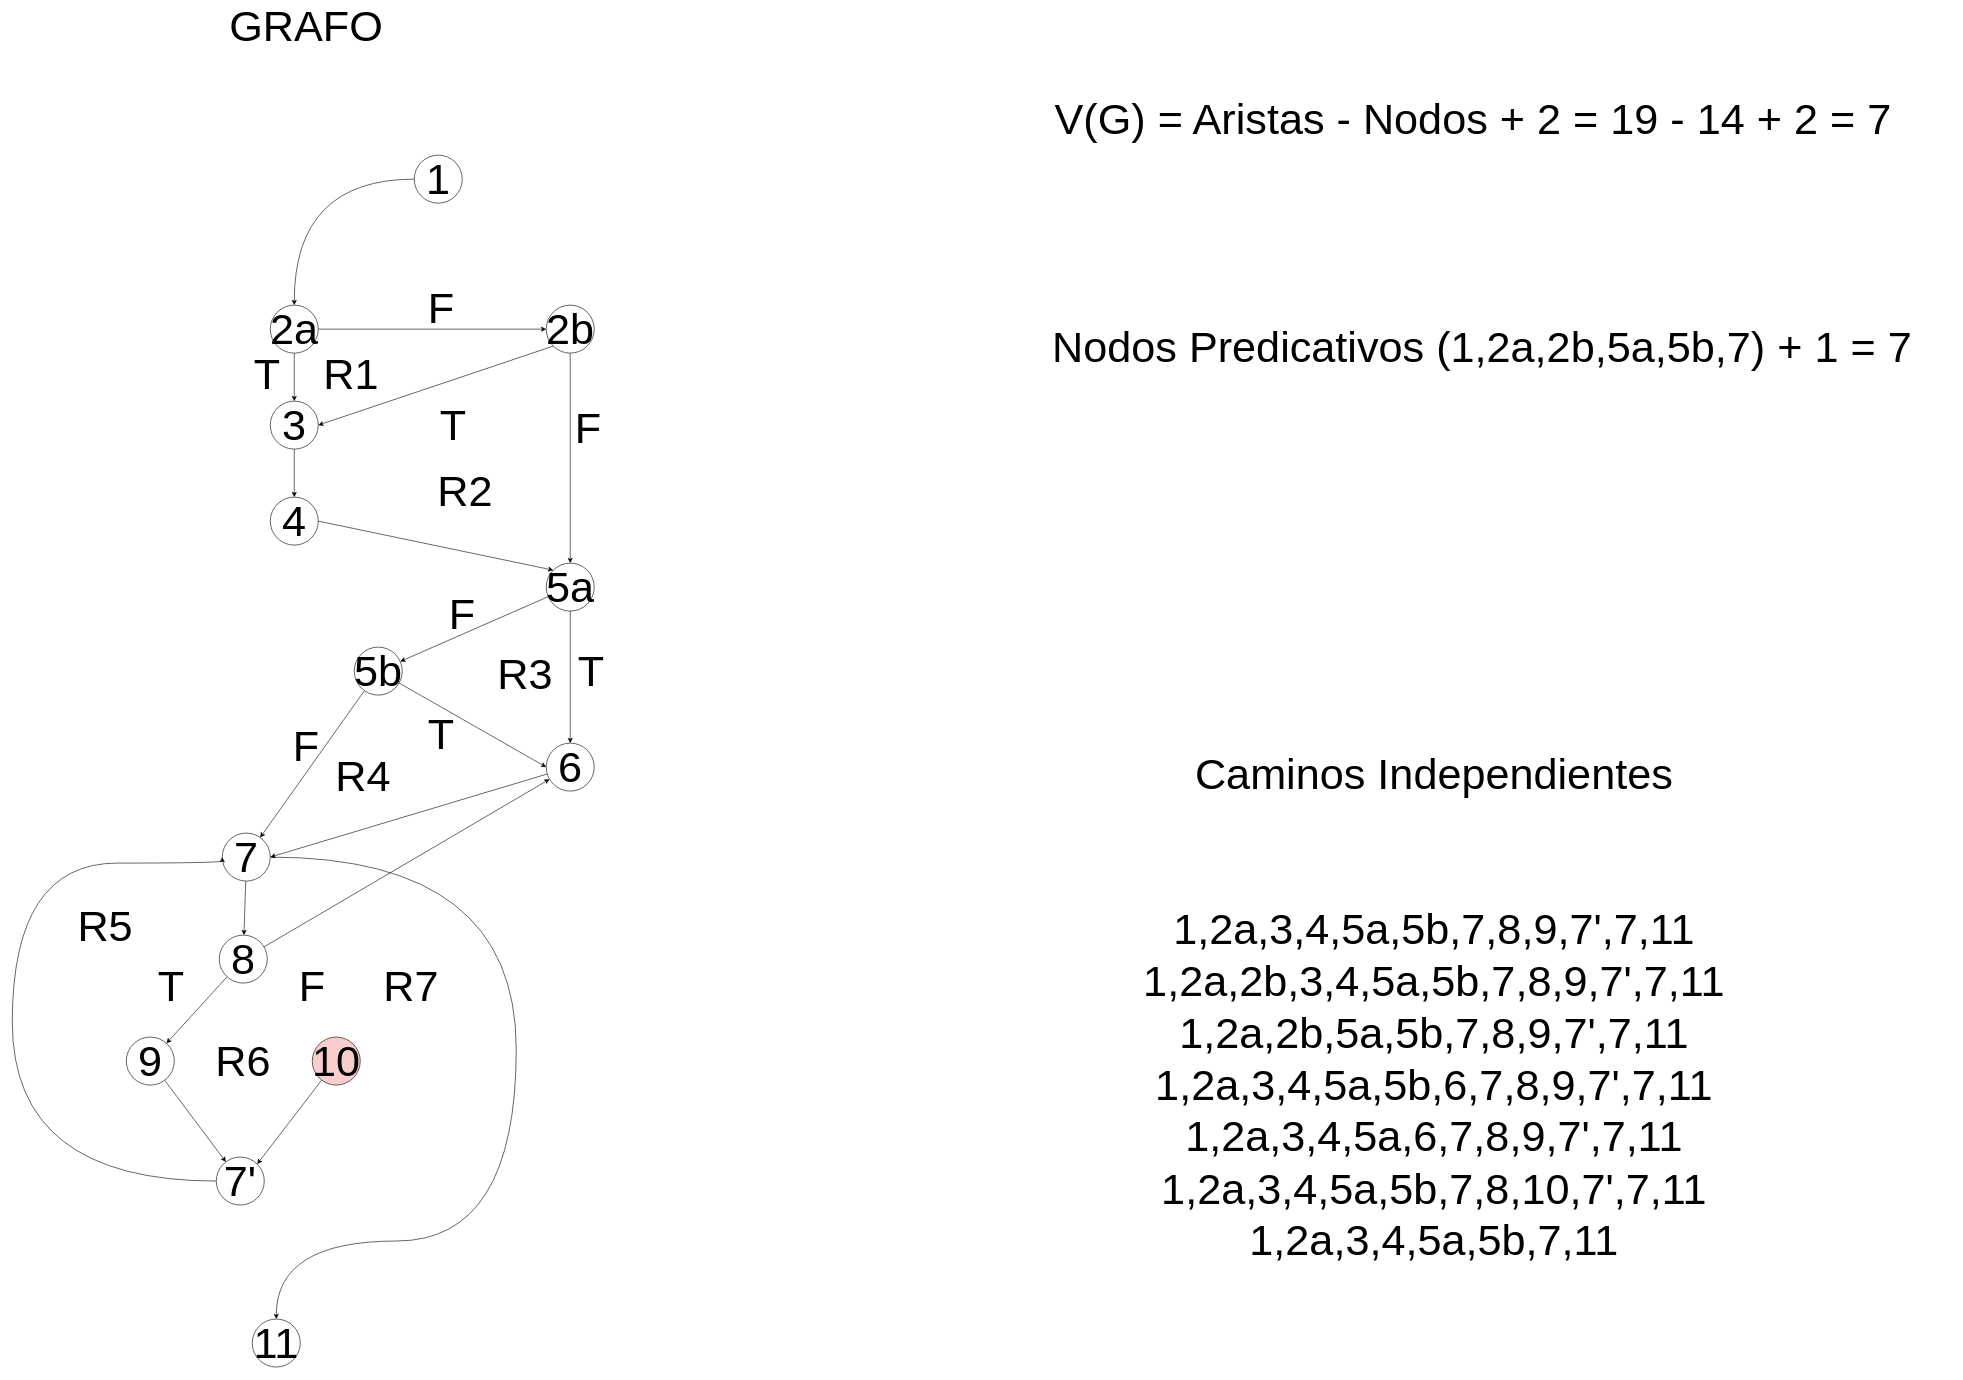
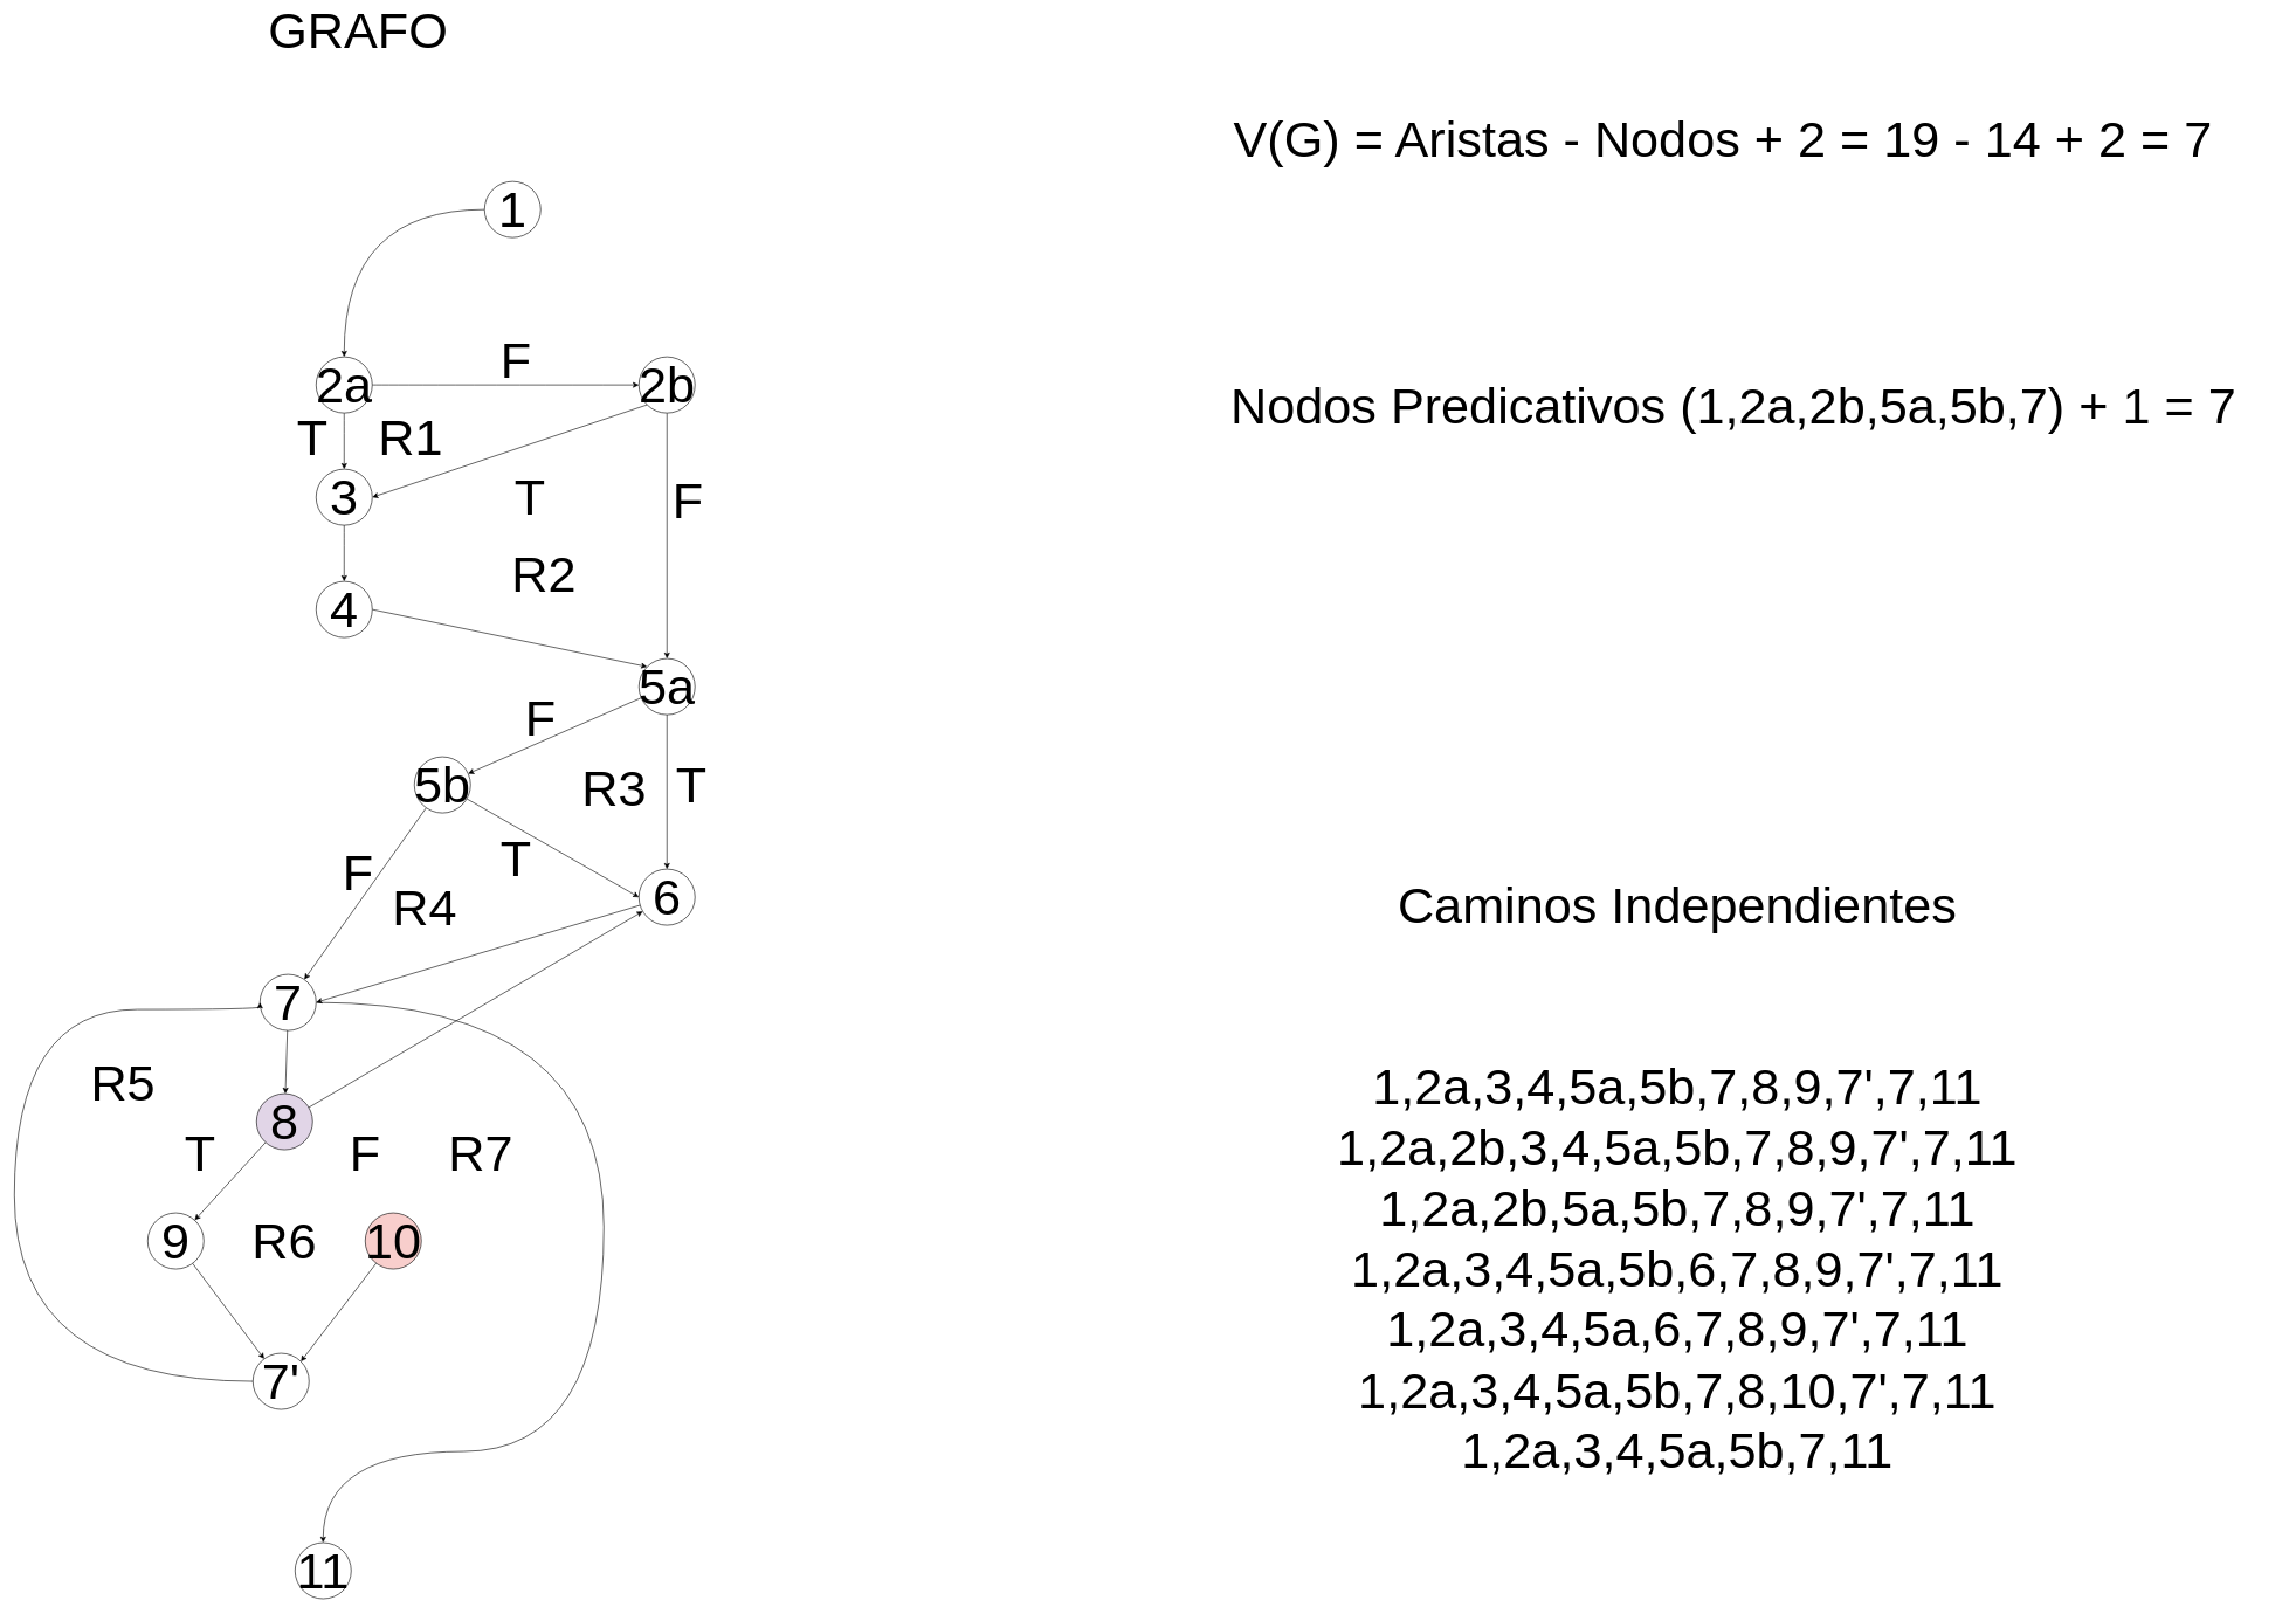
  <mxCell id="0" />
  <mxCell id="1" parent="0" />
  <mxCell id="2" value="" style="rounded=0;orthogonalLoop=1;jettySize=auto;html=1;fontSize=72;edgeStyle=orthogonalEdgeStyle;curved=1;" parent="1" source="3" target="7" edge="1"><mxGeometry relative="1" as="geometry" /></mxCell>
  <mxCell id="3" value="1" style="ellipse;whiteSpace=wrap;html=1;aspect=fixed;fontSize=72;strokeColor=#000000;" parent="1" vertex="1"><mxGeometry x="690" y="250" width="80" height="80" as="geometry" /></mxCell>
  <mxCell id="4" value="GRAFO" style="text;html=1;strokeColor=none;fillColor=none;align=center;verticalAlign=middle;whiteSpace=wrap;rounded=0;fontSize=72;" parent="1" vertex="1"><mxGeometry x="480" y="20" width="60" height="30" as="geometry" /></mxCell>
  <mxCell id="5" value="" style="edgeStyle=orthogonalEdgeStyle;curved=1;rounded=0;orthogonalLoop=1;jettySize=auto;html=1;fontSize=72;" parent="1" source="7" target="12" edge="1"><mxGeometry relative="1" as="geometry" /></mxCell>
  <mxCell id="6" style="edgeStyle=orthogonalEdgeStyle;curved=1;rounded=0;orthogonalLoop=1;jettySize=auto;html=1;exitX=1;exitY=0.5;exitDx=0;exitDy=0;entryX=0;entryY=0.5;entryDx=0;entryDy=0;fontSize=72;" parent="1" source="7" target="10" edge="1"><mxGeometry relative="1" as="geometry" /></mxCell>
  <mxCell id="7" value="2a" style="ellipse;whiteSpace=wrap;html=1;aspect=fixed;fontSize=72;strokeColor=#000000;" parent="1" vertex="1"><mxGeometry x="450" y="500" width="80" height="80" as="geometry" /></mxCell>
  <mxCell id="8" style="rounded=0;orthogonalLoop=1;jettySize=auto;html=1;exitX=0;exitY=1;exitDx=0;exitDy=0;entryX=1;entryY=0.5;entryDx=0;entryDy=0;fontSize=72;" parent="1" source="10" target="12" edge="1"><mxGeometry relative="1" as="geometry"><Array as="points" /></mxGeometry></mxCell>
  <mxCell id="9" value="" style="edgeStyle=none;rounded=0;orthogonalLoop=1;jettySize=auto;html=1;fontSize=72;" parent="1" source="10" target="21" edge="1"><mxGeometry relative="1" as="geometry" /></mxCell>
  <mxCell id="10" value="2b" style="ellipse;whiteSpace=wrap;html=1;aspect=fixed;fontSize=72;strokeColor=#000000;" parent="1" vertex="1"><mxGeometry x="910" y="500" width="80" height="80" as="geometry" /></mxCell>
  <mxCell id="11" value="" style="edgeStyle=orthogonalEdgeStyle;curved=1;rounded=0;orthogonalLoop=1;jettySize=auto;html=1;fontSize=72;" parent="1" source="12" target="14" edge="1"><mxGeometry relative="1" as="geometry" /></mxCell>
  <mxCell id="12" value="3" style="ellipse;whiteSpace=wrap;html=1;aspect=fixed;fontSize=72;strokeColor=#000000;" parent="1" vertex="1"><mxGeometry x="450" y="660" width="80" height="80" as="geometry" /></mxCell>
  <mxCell id="13" style="edgeStyle=none;rounded=0;orthogonalLoop=1;jettySize=auto;html=1;exitX=1;exitY=0.5;exitDx=0;exitDy=0;entryX=0;entryY=0;entryDx=0;entryDy=0;fontSize=72;" parent="1" source="14" target="21" edge="1"><mxGeometry relative="1" as="geometry" /></mxCell>
  <mxCell id="14" value="4" style="ellipse;whiteSpace=wrap;html=1;aspect=fixed;fontSize=72;strokeColor=#000000;" parent="1" vertex="1"><mxGeometry x="450" y="820" width="80" height="80" as="geometry" /></mxCell>
  <mxCell id="15" value="T" style="text;html=1;strokeColor=none;fillColor=none;align=center;verticalAlign=middle;whiteSpace=wrap;rounded=0;fontSize=72;" parent="1" vertex="1"><mxGeometry x="410" y="560" width="70" height="110" as="geometry" /></mxCell>
  <mxCell id="16" value="F" style="text;html=1;strokeColor=none;fillColor=none;align=center;verticalAlign=middle;whiteSpace=wrap;rounded=0;fontSize=72;" parent="1" vertex="1"><mxGeometry x="940" y="660" width="80" height="90" as="geometry" /></mxCell>
  <mxCell id="17" value="F" style="text;html=1;strokeColor=none;fillColor=none;align=center;verticalAlign=middle;whiteSpace=wrap;rounded=0;fontSize=72;" parent="1" vertex="1"><mxGeometry x="695" y="460" width="80" height="90" as="geometry" /></mxCell>
  <mxCell id="18" value="T" style="text;html=1;strokeColor=none;fillColor=none;align=center;verticalAlign=middle;whiteSpace=wrap;rounded=0;fontSize=72;" parent="1" vertex="1"><mxGeometry x="720" y="645" width="70" height="110" as="geometry" /></mxCell>
  <mxCell id="19" value="" style="edgeStyle=none;rounded=0;orthogonalLoop=1;jettySize=auto;html=1;fontSize=72;" parent="1" source="21" target="23" edge="1"><mxGeometry relative="1" as="geometry" /></mxCell>
  <mxCell id="20" value="" style="edgeStyle=none;rounded=0;orthogonalLoop=1;jettySize=auto;html=1;fontSize=72;" parent="1" source="21" target="26" edge="1"><mxGeometry relative="1" as="geometry" /></mxCell>
  <mxCell id="21" value="5a" style="ellipse;whiteSpace=wrap;html=1;aspect=fixed;fontSize=72;strokeColor=#000000;" parent="1" vertex="1"><mxGeometry x="910" y="930" width="80" height="80" as="geometry" /></mxCell>
  <mxCell id="22" style="rounded=0;orthogonalLoop=1;jettySize=auto;html=1;entryX=1;entryY=0.5;entryDx=0;entryDy=0;fontSize=72;" parent="1" source="23" target="32" edge="1"><mxGeometry relative="1" as="geometry" /></mxCell>
  <mxCell id="23" value="6" style="ellipse;whiteSpace=wrap;html=1;aspect=fixed;fontSize=72;strokeColor=#000000;" parent="1" vertex="1"><mxGeometry x="910" y="1230" width="80" height="80" as="geometry" /></mxCell>
  <mxCell id="24" style="edgeStyle=none;rounded=0;orthogonalLoop=1;jettySize=auto;html=1;entryX=0;entryY=0.5;entryDx=0;entryDy=0;fontSize=72;" parent="1" source="26" target="23" edge="1"><mxGeometry relative="1" as="geometry" /></mxCell>
  <mxCell id="25" value="" style="edgeStyle=none;rounded=0;orthogonalLoop=1;jettySize=auto;html=1;fontSize=72;" parent="1" source="26" target="32" edge="1"><mxGeometry relative="1" as="geometry" /></mxCell>
  <mxCell id="26" value="5b" style="ellipse;whiteSpace=wrap;html=1;aspect=fixed;fontSize=72;strokeColor=#000000;" parent="1" vertex="1"><mxGeometry x="590" y="1070" width="80" height="80" as="geometry" /></mxCell>
  <mxCell id="27" value="F" style="text;html=1;strokeColor=none;fillColor=none;align=center;verticalAlign=middle;whiteSpace=wrap;rounded=0;fontSize=72;" parent="1" vertex="1"><mxGeometry x="730" y="970" width="80" height="90" as="geometry" /></mxCell>
  <mxCell id="28" value="T" style="text;html=1;strokeColor=none;fillColor=none;align=center;verticalAlign=middle;whiteSpace=wrap;rounded=0;fontSize=72;" parent="1" vertex="1"><mxGeometry x="950" y="1055" width="70" height="110" as="geometry" /></mxCell>
  <mxCell id="29" value="T" style="text;html=1;strokeColor=none;fillColor=none;align=center;verticalAlign=middle;whiteSpace=wrap;rounded=0;fontSize=72;" parent="1" vertex="1"><mxGeometry x="700" y="1160" width="70" height="110" as="geometry" /></mxCell>
  <mxCell id="30" value="" style="edgeStyle=none;rounded=0;orthogonalLoop=1;jettySize=auto;html=1;fontSize=72;" parent="1" source="32" target="36" edge="1"><mxGeometry relative="1" as="geometry" /></mxCell>
  <mxCell id="31" value="" style="edgeStyle=orthogonalEdgeStyle;curved=1;rounded=0;orthogonalLoop=1;jettySize=auto;html=1;fontSize=72;" parent="1" source="32" target="43" edge="1"><mxGeometry relative="1" as="geometry"><Array as="points"><mxPoint x="860" y="1420" /><mxPoint x="860" y="2060" /><mxPoint x="460" y="2060" /></Array></mxGeometry></mxCell>
  <mxCell id="32" value="7" style="ellipse;whiteSpace=wrap;html=1;aspect=fixed;fontSize=72;strokeColor=#000000;" parent="1" vertex="1"><mxGeometry x="370" y="1380" width="80" height="80" as="geometry" /></mxCell>
  <mxCell id="33" value="F" style="text;html=1;strokeColor=none;fillColor=none;align=center;verticalAlign=middle;whiteSpace=wrap;rounded=0;fontSize=72;" parent="1" vertex="1"><mxGeometry x="470" y="1190" width="80" height="90" as="geometry" /></mxCell>
  <mxCell id="34" value="" style="edgeStyle=none;rounded=0;orthogonalLoop=1;jettySize=auto;html=1;fontSize=72;" parent="1" source="36" target="38" edge="1"><mxGeometry relative="1" as="geometry" /></mxCell>
  <mxCell id="35" value="" style="edgeStyle=none;rounded=0;orthogonalLoop=1;jettySize=auto;html=1;fontSize=72;" parent="1" source="36" target="23" edge="1"><mxGeometry relative="1" as="geometry" /></mxCell>
- <mxCell id="36" value="8" style="ellipse;whiteSpace=wrap;html=1;aspect=fixed;fontSize=72;strokeColor=#000000;" parent="1" vertex="1"><mxGeometry x="365" y="1550" width="80" height="80" as="geometry" /></mxCell>
+ <mxCell id="36" value="8" style="ellipse;whiteSpace=wrap;html=1;aspect=fixed;fontSize=72;strokeColor=#000000;fillColor=#e1d5e7;" parent="1" vertex="1"><mxGeometry x="365" y="1550" width="80" height="80" as="geometry" /></mxCell>
  <mxCell id="37" value="" style="edgeStyle=none;rounded=0;orthogonalLoop=1;jettySize=auto;html=1;fontSize=72;" parent="1" source="38" target="42" edge="1"><mxGeometry relative="1" as="geometry" /></mxCell>
  <mxCell id="38" value="9" style="ellipse;whiteSpace=wrap;html=1;aspect=fixed;fontSize=72;strokeColor=#000000;" parent="1" vertex="1"><mxGeometry x="210" y="1720" width="80" height="80" as="geometry" /></mxCell>
  <mxCell id="39" style="edgeStyle=none;rounded=0;orthogonalLoop=1;jettySize=auto;html=1;entryX=1;entryY=0;entryDx=0;entryDy=0;fontSize=72;" parent="1" source="40" target="42" edge="1"><mxGeometry relative="1" as="geometry" /></mxCell>
  <mxCell id="40" value="10" style="ellipse;whiteSpace=wrap;html=1;aspect=fixed;fontSize=72;strokeColor=#000000;fillColor=#f8cecc;" parent="1" vertex="1"><mxGeometry x="520" y="1720" width="80" height="80" as="geometry" /></mxCell>
  <mxCell id="41" style="edgeStyle=orthogonalEdgeStyle;rounded=0;orthogonalLoop=1;jettySize=auto;html=1;fontSize=72;curved=1;entryX=0;entryY=0.5;entryDx=0;entryDy=0;" parent="1" source="42" target="32" edge="1"><mxGeometry relative="1" as="geometry"><mxPoint x="20" y="1390" as="targetPoint" /><Array as="points"><mxPoint x="20" y="1960" /><mxPoint x="20" y="1430" /><mxPoint x="370" y="1430" /></Array></mxGeometry></mxCell>
  <mxCell id="42" value="7'" style="ellipse;whiteSpace=wrap;html=1;aspect=fixed;fontSize=72;strokeColor=#000000;" parent="1" vertex="1"><mxGeometry x="360" y="1920" width="80" height="80" as="geometry" /></mxCell>
  <mxCell id="43" value="11" style="ellipse;whiteSpace=wrap;html=1;aspect=fixed;fontSize=72;strokeColor=#000000;" parent="1" vertex="1"><mxGeometry x="420" y="2190" width="80" height="80" as="geometry" /></mxCell>
  <mxCell id="44" value="T" style="text;html=1;strokeColor=none;fillColor=none;align=center;verticalAlign=middle;whiteSpace=wrap;rounded=0;fontSize=72;" parent="1" vertex="1"><mxGeometry x="250" y="1580" width="70" height="110" as="geometry" /></mxCell>
  <mxCell id="45" value="F" style="text;html=1;strokeColor=none;fillColor=none;align=center;verticalAlign=middle;whiteSpace=wrap;rounded=0;fontSize=72;" parent="1" vertex="1"><mxGeometry x="480" y="1590" width="80" height="90" as="geometry" /></mxCell>
  <mxCell id="46" value="R1" style="text;html=1;strokeColor=none;fillColor=none;align=center;verticalAlign=middle;whiteSpace=wrap;rounded=0;fontSize=72;" parent="1" vertex="1"><mxGeometry x="550" y="560" width="70" height="110" as="geometry" /></mxCell>
  <mxCell id="47" value="R2" style="text;html=1;strokeColor=none;fillColor=none;align=center;verticalAlign=middle;whiteSpace=wrap;rounded=0;fontSize=72;" parent="1" vertex="1"><mxGeometry x="740" y="755" width="70" height="110" as="geometry" /></mxCell>
  <mxCell id="48" value="R3" style="text;html=1;strokeColor=none;fillColor=none;align=center;verticalAlign=middle;whiteSpace=wrap;rounded=0;fontSize=72;" parent="1" vertex="1"><mxGeometry x="840" y="1060" width="70" height="110" as="geometry" /></mxCell>
  <mxCell id="49" value="R4" style="text;html=1;strokeColor=none;fillColor=none;align=center;verticalAlign=middle;whiteSpace=wrap;rounded=0;fontSize=72;" parent="1" vertex="1"><mxGeometry x="570" y="1230" width="70" height="110" as="geometry" /></mxCell>
  <mxCell id="50" value="R5" style="text;html=1;strokeColor=none;fillColor=none;align=center;verticalAlign=middle;whiteSpace=wrap;rounded=0;fontSize=72;" parent="1" vertex="1"><mxGeometry x="140" y="1480" width="70" height="110" as="geometry" /></mxCell>
  <mxCell id="51" value="R6" style="text;html=1;strokeColor=none;fillColor=none;align=center;verticalAlign=middle;whiteSpace=wrap;rounded=0;fontSize=72;" parent="1" vertex="1"><mxGeometry x="370" y="1705" width="70" height="110" as="geometry" /></mxCell>
  <mxCell id="52" value="R7" style="text;html=1;strokeColor=none;fillColor=none;align=center;verticalAlign=middle;whiteSpace=wrap;rounded=0;fontSize=72;" parent="1" vertex="1"><mxGeometry x="650" y="1580" width="70" height="110" as="geometry" /></mxCell>
  <mxCell id="53" value="V(G) = Aristas - Nodos + 2 = 19 - 14 + 2 = 7" style="text;html=1;strokeColor=none;fillColor=none;align=center;verticalAlign=middle;whiteSpace=wrap;rounded=0;fontSize=72;" parent="1" vertex="1"><mxGeometry x="1660" y="50" width="1590" height="280" as="geometry" /></mxCell>
  <mxCell id="54" value="Nodos Predicativos (1,2a,2b,5a,5b,7) + 1 = 7" style="text;html=1;strokeColor=none;fillColor=none;align=center;verticalAlign=middle;whiteSpace=wrap;rounded=0;fontSize=72;" parent="1" vertex="1"><mxGeometry x="1740" y="430" width="1460" height="280" as="geometry" /></mxCell>
  <mxCell id="55" value="Caminos Independientes&lt;br&gt;&lt;br&gt;&lt;br&gt;1,2a,3,4,5a,5b,7,8,9,7',7,11&lt;br&gt;1,2a,2b,3,4,5a,5b,7,8,9,7',7,11&lt;br&gt;1,2a,2b,5a,5b,7,8,9,7',7,11&lt;br&gt;1,2a,3,4,5a,5b,6,7,8,9,7',7,11&lt;br&gt;1,2a,3,4,5a,6,7,8,9,7',7,11&lt;br&gt;1,2a,3,4,5a,5b,7,8,10,7',7,11&lt;br&gt;1,2a,3,4,5a,5b,7,11" style="text;html=1;strokeColor=none;fillColor=none;align=center;verticalAlign=middle;whiteSpace=wrap;rounded=0;fontSize=72;" parent="1" vertex="1"><mxGeometry x="1700" y="1530" width="1380" height="280" as="geometry" /></mxCell>
